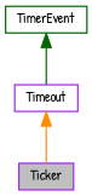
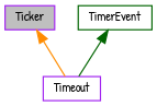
  digraph {
    fontname="Patrick Hand"
    node [color=purple fillcolor=white fontname="Patrick Hand" fontsize=10 shape=record style=filled]
    edge [dir=back fontname="Patrick Hand" fontsize=10 labelfontname=Helvetica labelfontsize=10 style=solid]
    n1 [fillcolor=grey75 fontcolor=black height=0.2 label=Ticker width=0.4]
    n2 [height=0.2 label=Timeout width=0.4]
    n3 [color=darkgreen height=0.2 label=TimerEvent width=0.4]
-   n2 -> n1 [color=darkorange]
+   n1 -> n2 [color=darkorange]
    n3 -> n2 [color=darkgreen]
  }
